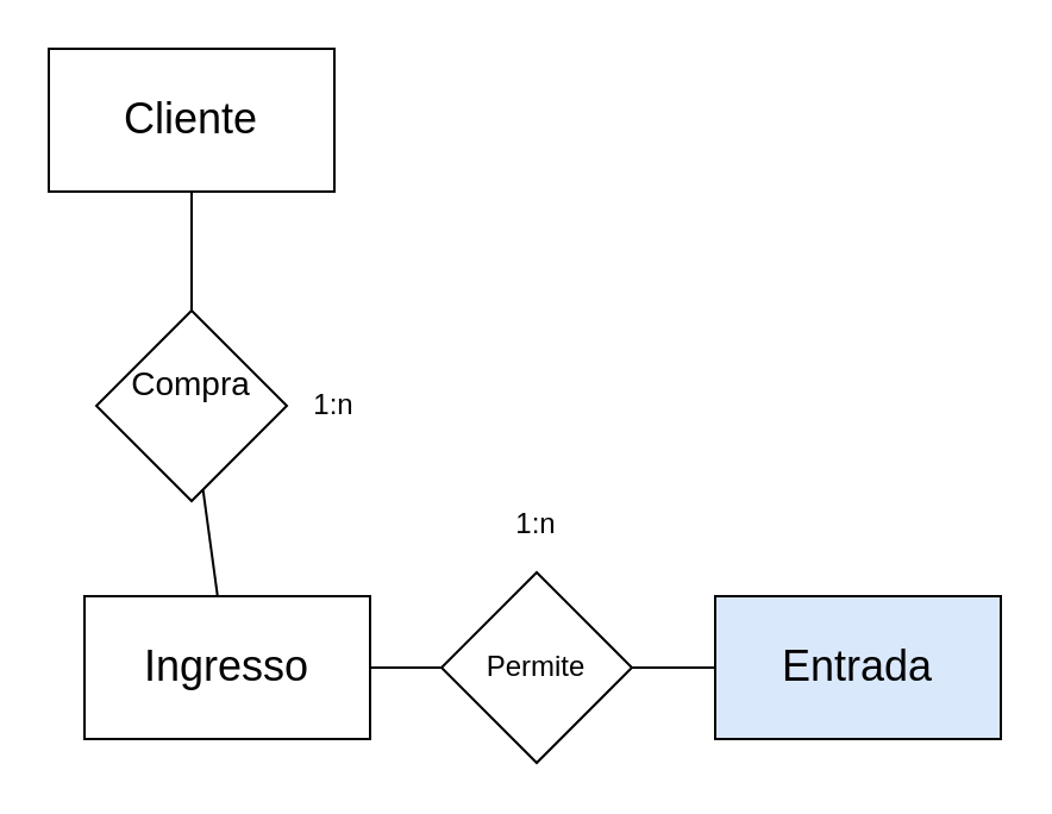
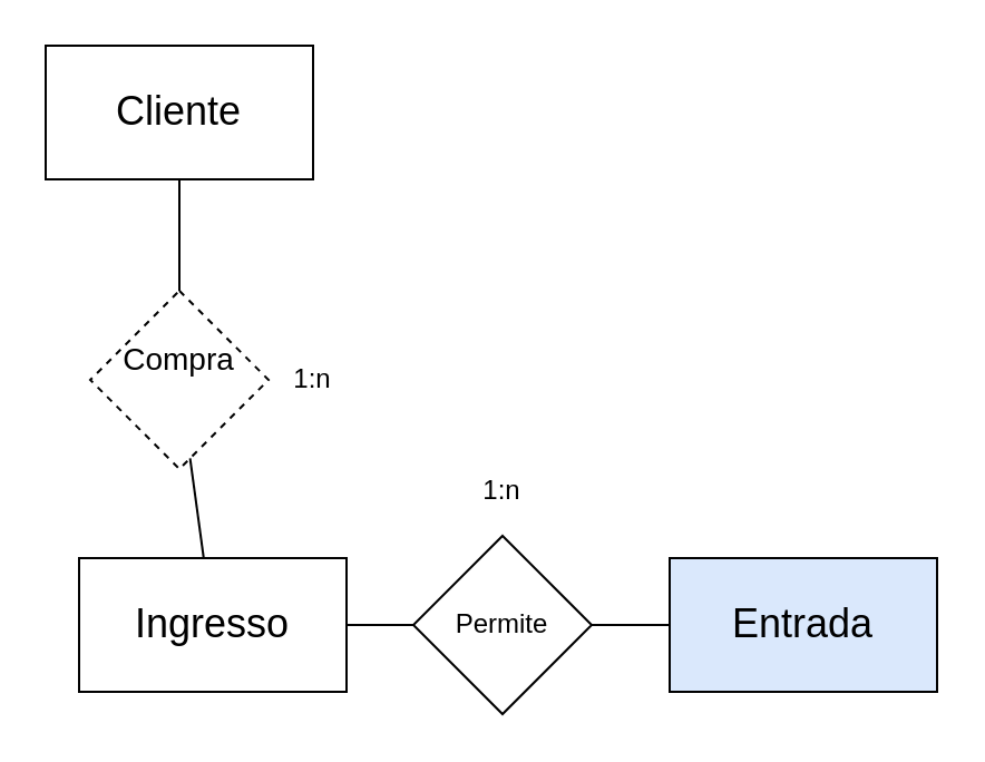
  <mxCell id="0" />
  <mxCell id="1" parent="0" />
  <mxCell id="2" value="&lt;font style=&quot;font-size: 18px&quot;&gt;Cliente&lt;/font&gt;" style="rounded=0;whiteSpace=wrap;html=1;" parent="1" vertex="1"><mxGeometry x="20" y="20" width="120" height="60" as="geometry" /></mxCell>
  <mxCell id="3" value="&lt;font style=&quot;font-size: 18px&quot;&gt;Ingresso&lt;/font&gt;" style="rounded=0;whiteSpace=wrap;html=1;" parent="1" vertex="1"><mxGeometry x="35" y="250" width="120" height="60" as="geometry" /></mxCell>
  <mxCell id="4" value="" style="endArrow=none;html=1;" parent="1" source="5" target="2" edge="1"><mxGeometry width="50" height="50" relative="1" as="geometry"><mxPoint x="20" y="380" as="sourcePoint" /><mxPoint x="70" y="330" as="targetPoint" /></mxGeometry></mxCell>
- <mxCell id="5" value="&lt;div&gt;&lt;font style=&quot;font-size: 14px&quot;&gt;Compra&lt;/font&gt;&lt;/div&gt;&lt;div&gt;&lt;font size=&quot;3&quot;&gt;&lt;br&gt;&lt;/font&gt;&lt;/div&gt;" style="rhombus;whiteSpace=wrap;html=1;" parent="1" vertex="1"><mxGeometry x="40" y="130" width="80" height="80" as="geometry" /></mxCell>
+ <mxCell id="5" value="&lt;div&gt;&lt;font style=&quot;font-size: 14px&quot;&gt;Compra&lt;/font&gt;&lt;/div&gt;&lt;div&gt;&lt;font size=&quot;3&quot;&gt;&lt;br&gt;&lt;/font&gt;&lt;/div&gt;" style="rhombus;whiteSpace=wrap;html=1;dashed=1;" parent="1" vertex="1"><mxGeometry x="40" y="130" width="80" height="80" as="geometry" /></mxCell>
  <mxCell id="6" value="" style="endArrow=none;html=1;" parent="1" source="3" target="5" edge="1"><mxGeometry width="50" height="50" relative="1" as="geometry"><mxPoint x="80" y="250" as="sourcePoint" /><mxPoint x="80" y="80" as="targetPoint" /></mxGeometry></mxCell>
  <mxCell id="7" value="1:n" style="text;html=1;strokeColor=none;fillColor=none;align=center;verticalAlign=middle;whiteSpace=wrap;rounded=0;" parent="1" vertex="1"><mxGeometry x="120" y="160" width="40" height="20" as="geometry" /></mxCell>
  <mxCell id="8" value="" style="endArrow=none;html=1;exitX=1;exitY=0.5;exitDx=0;exitDy=0;entryX=0;entryY=0.5;entryDx=0;entryDy=0;" parent="1" source="9" edge="1"><mxGeometry width="50" height="50" relative="1" as="geometry"><mxPoint x="185" y="305" as="sourcePoint" /><mxPoint x="310" y="280" as="targetPoint" /></mxGeometry></mxCell>
  <mxCell id="9" value="Permite" style="rhombus;whiteSpace=wrap;html=1;" parent="1" vertex="1"><mxGeometry x="185" y="240" width="80" height="80" as="geometry" /></mxCell>
  <mxCell id="10" value="" style="endArrow=none;html=1;exitX=1;exitY=0.5;exitDx=0;exitDy=0;entryX=0;entryY=0.5;entryDx=0;entryDy=0;" parent="1" source="3" target="9" edge="1"><mxGeometry width="50" height="50" relative="1" as="geometry"><mxPoint x="140" y="280" as="sourcePoint" /><mxPoint x="310" y="280" as="targetPoint" /></mxGeometry></mxCell>
  <mxCell id="11" value="1:n" style="text;html=1;strokeColor=none;fillColor=none;align=center;verticalAlign=middle;whiteSpace=wrap;rounded=0;" parent="1" vertex="1"><mxGeometry x="205" y="210" width="40" height="20" as="geometry" /></mxCell>
  <mxCell id="12" value="&lt;span style=&quot;font-size: 18px&quot;&gt;Entrada&lt;/span&gt;" style="rounded=0;whiteSpace=wrap;html=1;fillColor=#dae8fc;" parent="1" vertex="1"><mxGeometry x="300" y="250" width="120" height="60" as="geometry" /></mxCell>
